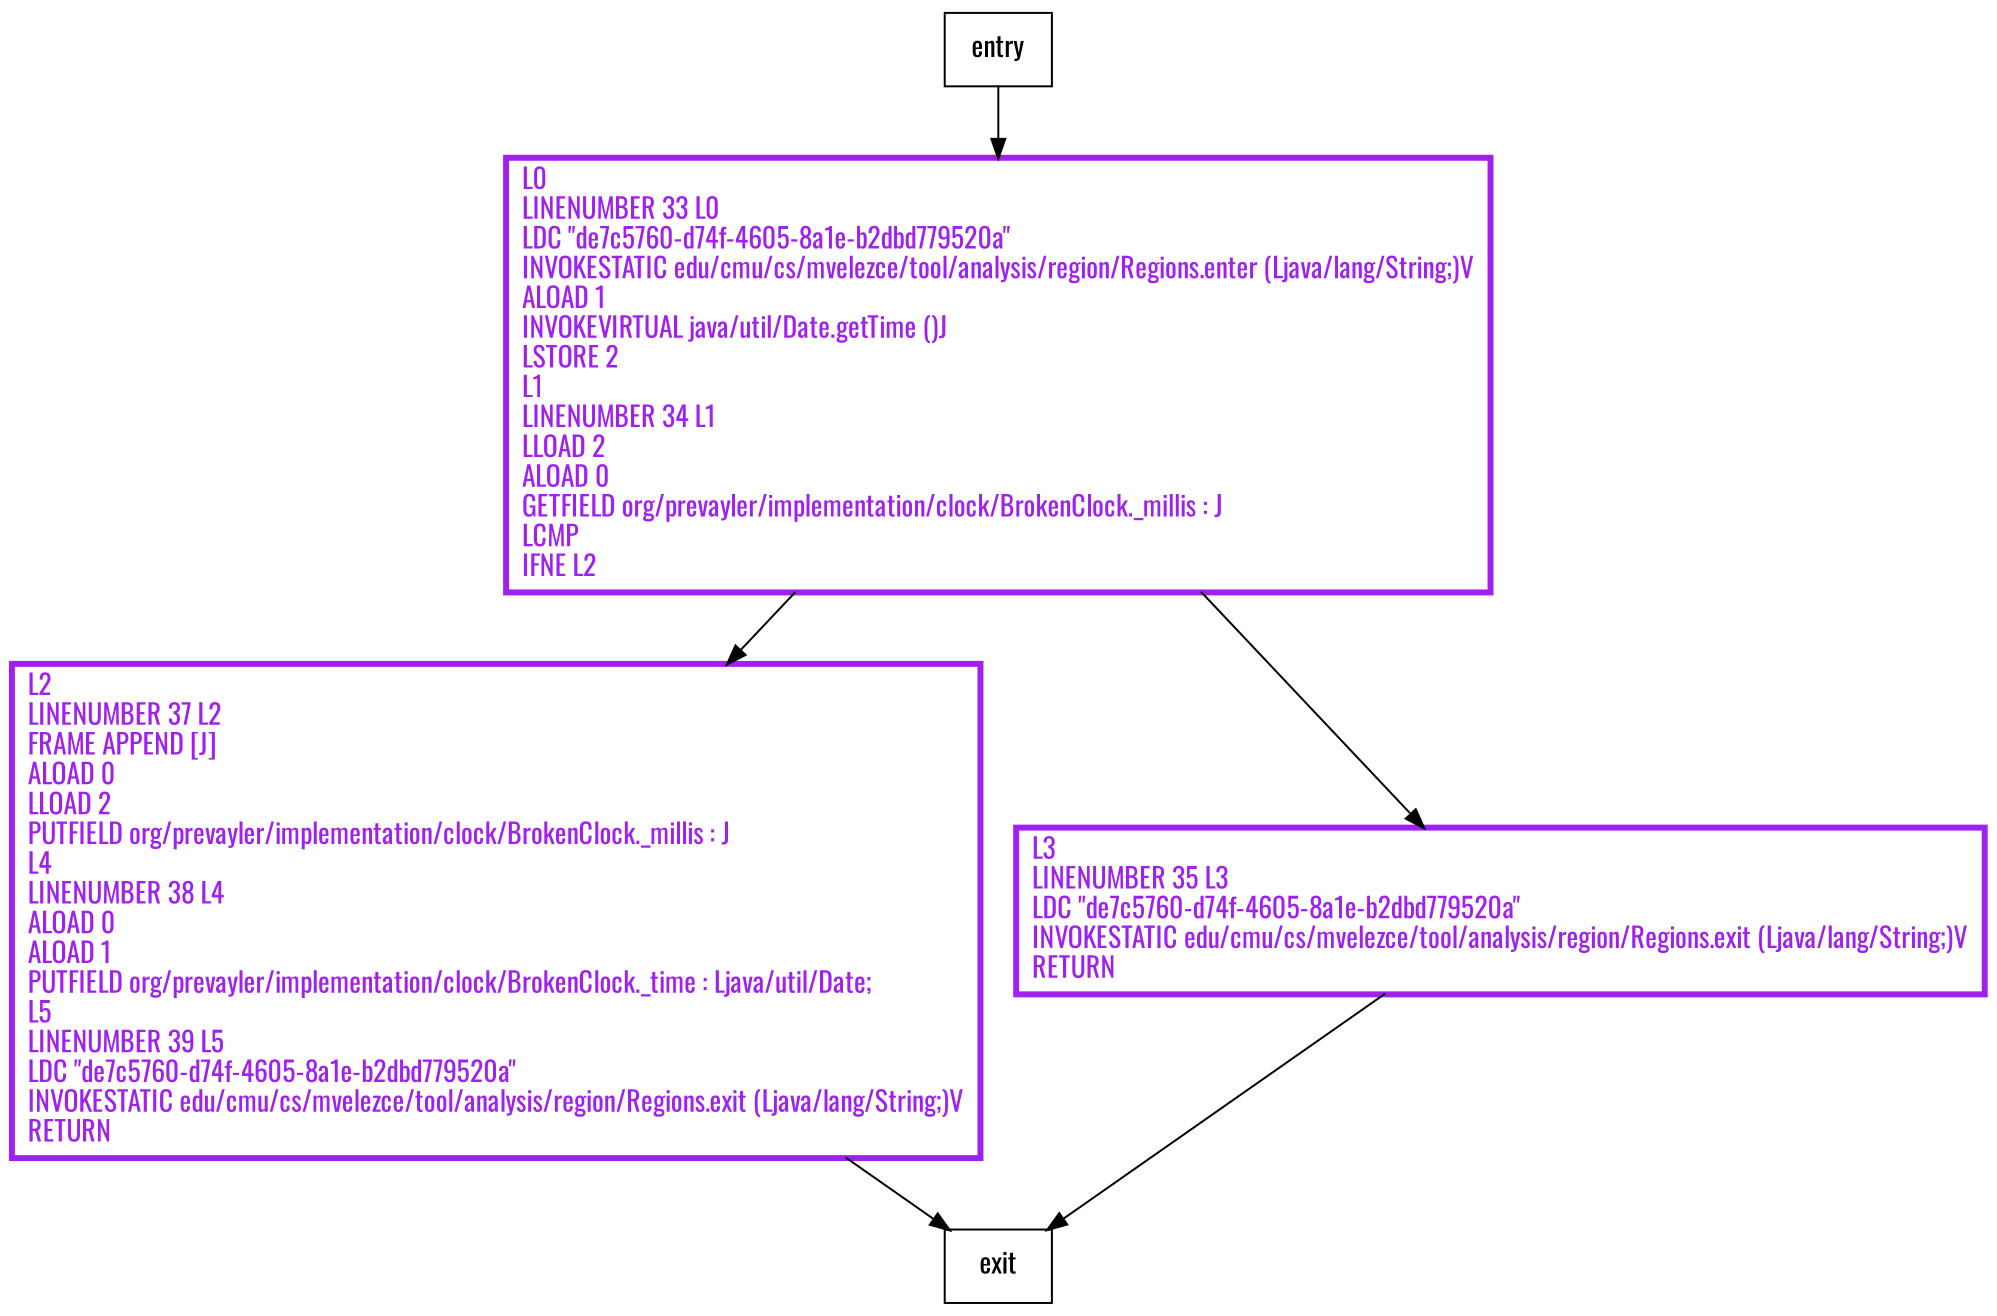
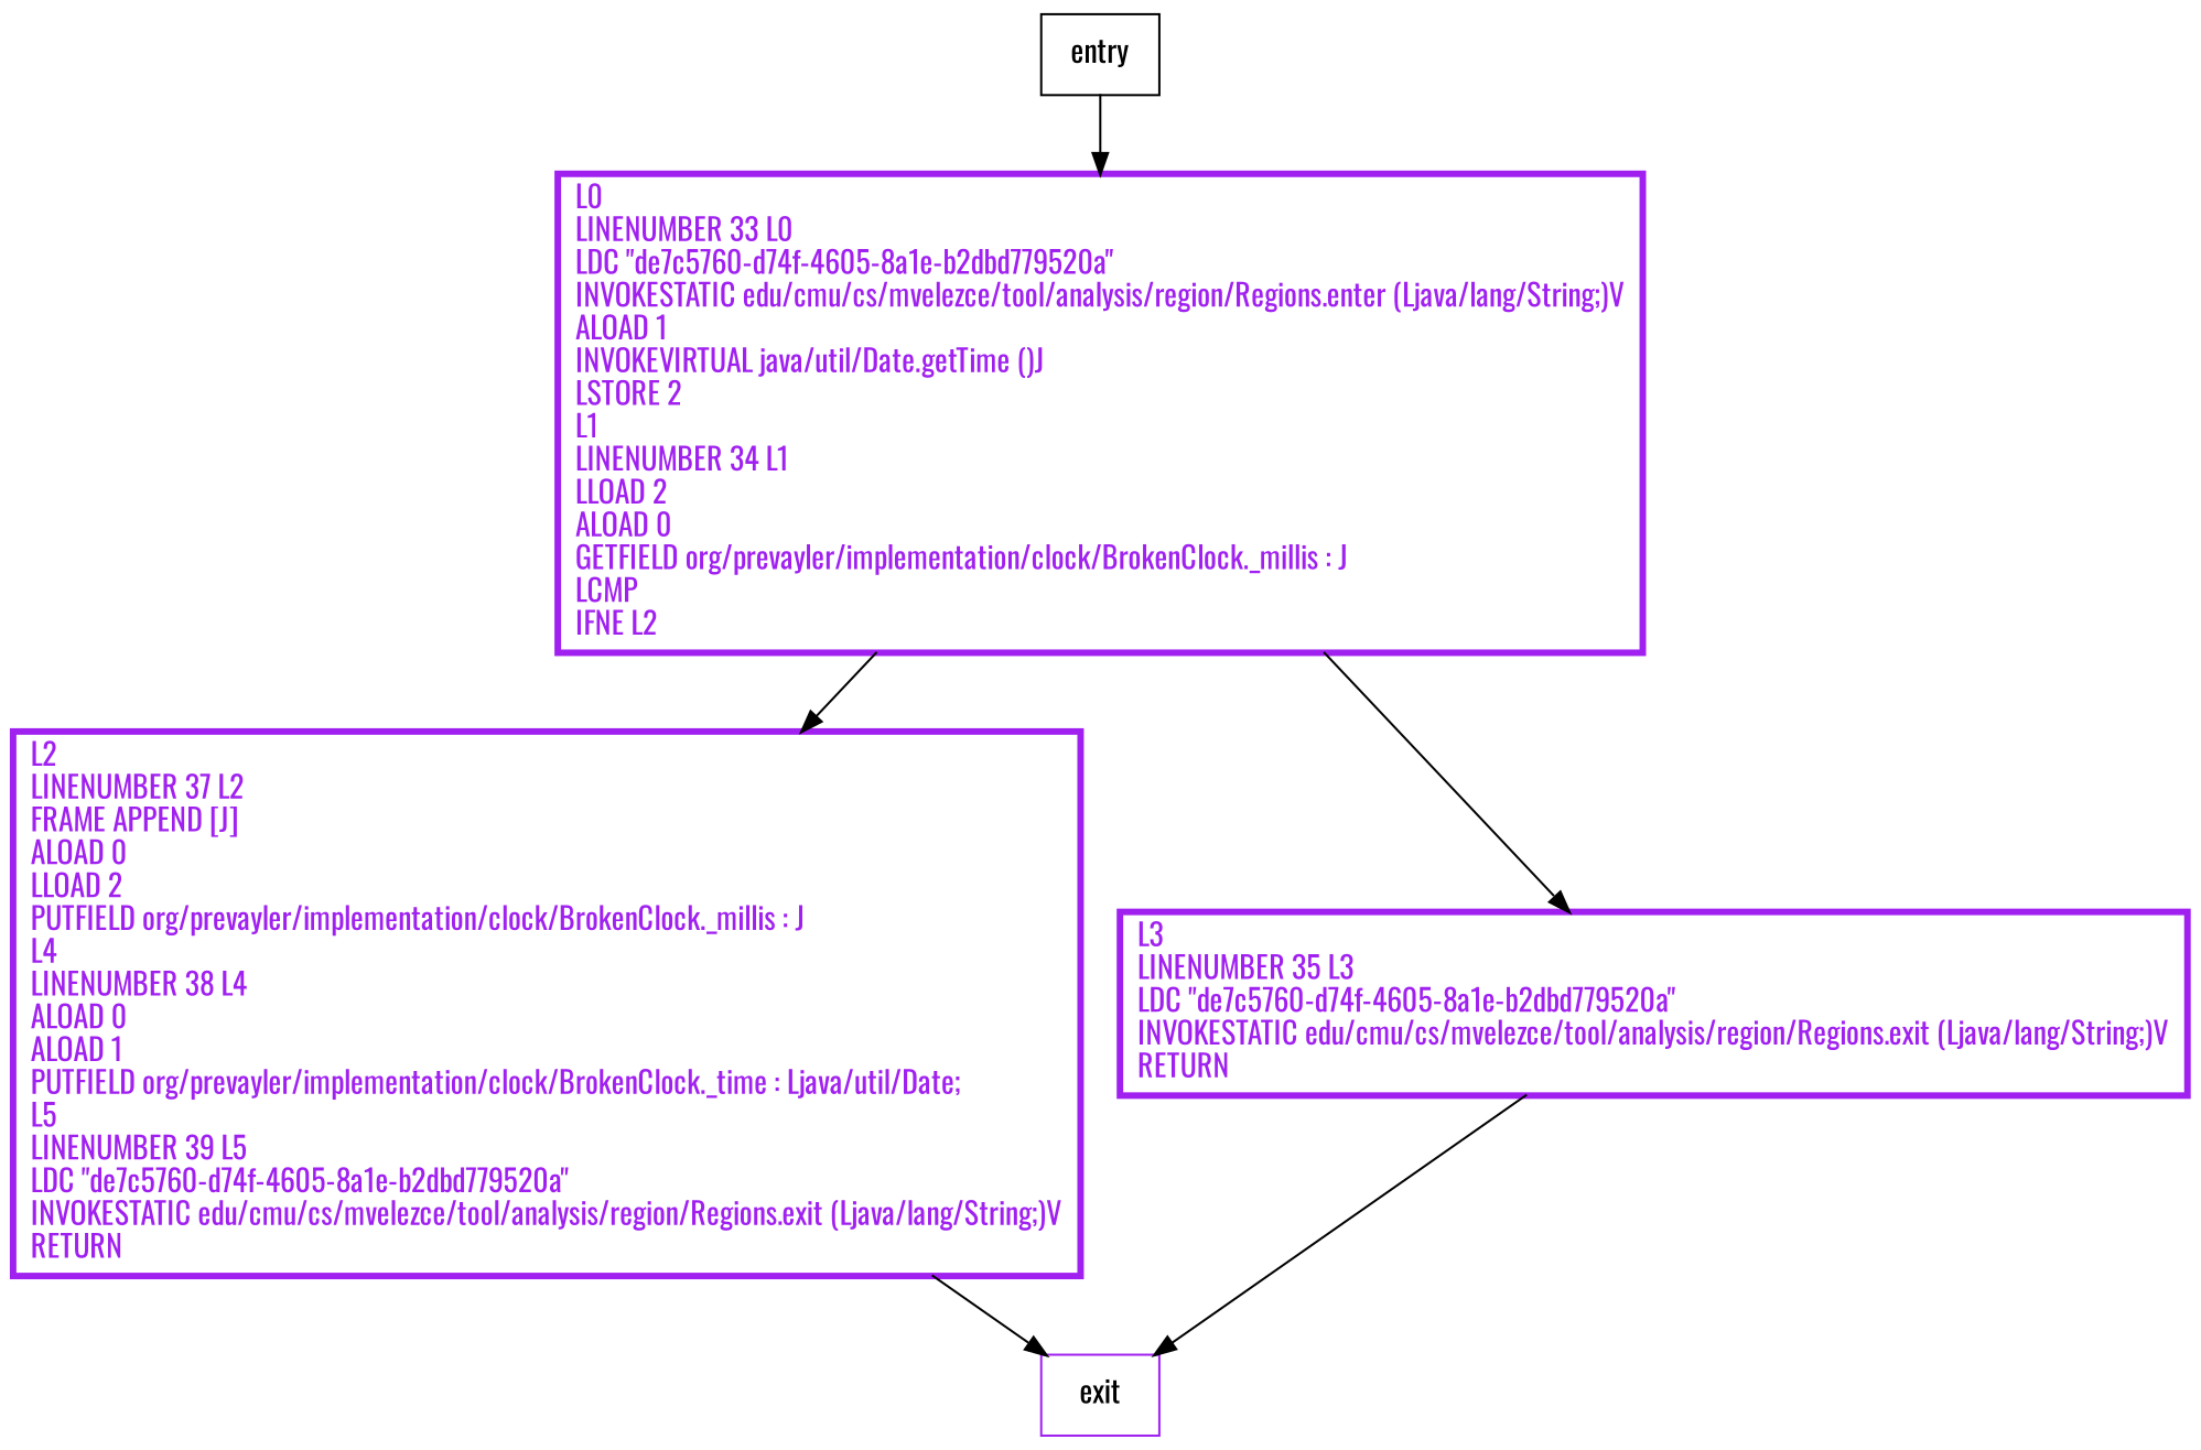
  digraph {
    fontname=Oswald
    node [color=purple fontcolor=purple penwidth=3 shape=record fontname=Oswald]
    edge [fontname=Oswald]
    n1 [label="L2\lLINENUMBER 37 L2\lFRAME APPEND [J]\lALOAD 0\lLLOAD 2\lPUTFIELD org/prevayler/implementation/clock/BrokenClock._millis : J\lL4\lLINENUMBER 38 L4\lALOAD 0\lALOAD 1\lPUTFIELD org/prevayler/implementation/clock/BrokenClock._time : Ljava/util/Date;\lL5\lLINENUMBER 39 L5\lLDC \"de7c5760-d74f-4605-8a1e-b2dbd779520a\"\lINVOKESTATIC edu/cmu/cs/mvelezce/tool/analysis/region/Regions.exit (Ljava/lang/String;)V\lRETURN\l"]
-   exit [color="" fontcolor="" penwidth=""]
+   exit [fontcolor="" penwidth=""]
    n3 [label="L0\lLINENUMBER 33 L0\lLDC \"de7c5760-d74f-4605-8a1e-b2dbd779520a\"\lINVOKESTATIC edu/cmu/cs/mvelezce/tool/analysis/region/Regions.enter (Ljava/lang/String;)V\lALOAD 1\lINVOKEVIRTUAL java/util/Date.getTime ()J\lLSTORE 2\lL1\lLINENUMBER 34 L1\lLLOAD 2\lALOAD 0\lGETFIELD org/prevayler/implementation/clock/BrokenClock._millis : J\lLCMP\lIFNE L2\l"]
    n4 [label="L3\lLINENUMBER 35 L3\lLDC \"de7c5760-d74f-4605-8a1e-b2dbd779520a\"\lINVOKESTATIC edu/cmu/cs/mvelezce/tool/analysis/region/Regions.exit (Ljava/lang/String;)V\lRETURN\l"]
    entry [color="" fontcolor="" penwidth=""]
    n1 -> exit
    n3 -> n1
    n3 -> n4
    n4 -> exit
    entry -> n3
  }
